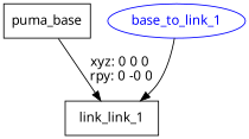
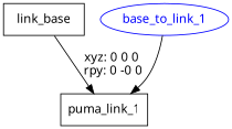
  digraph {
    fontname="Noto Sans"
    node [fontname="Noto Sans" shape=box]
    edge [fontname="Noto Sans"]
-   n1 [label=puma_base]
-   n2 [label=link_link_1]
+   n1 [label=link_base]
+   n2 [label=puma_link_1]
    base_to_link_1 [color=blue fontcolor=blue shape=ellipse]
    n1 -> n2 [label="xyz: 0 0 0 \nrpy: 0 -0 0"]
    base_to_link_1 -> n2
  }
